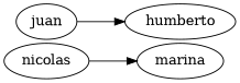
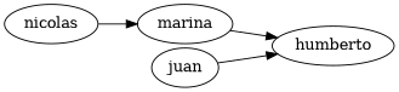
  digraph {
    nodesep=.05
    rankdir=LR
    nicolas
    marina
    humberto
    juan
    nicolas -> marina
+   marina -> humberto
    juan -> humberto
  }
